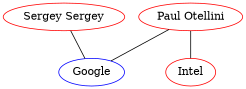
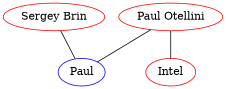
  strict graph {
    node [color=red]
-   Google [color=blue]
+   Google [color=blue label=Paul]
    Intel
-   "Sergey Brin" [label="Sergey Sergey"]
+   "Sergey Brin"
    "Paul Otellini"
    subgraph sub_1 {
      rank=same
      Google
      Intel
    }
    subgraph sub_2 {
      rank=same
      "Sergey Brin"
      "Paul Otellini"
    }
    "Sergey Brin" -- Google
    "Paul Otellini" -- Google
    "Paul Otellini" -- Intel
  }
